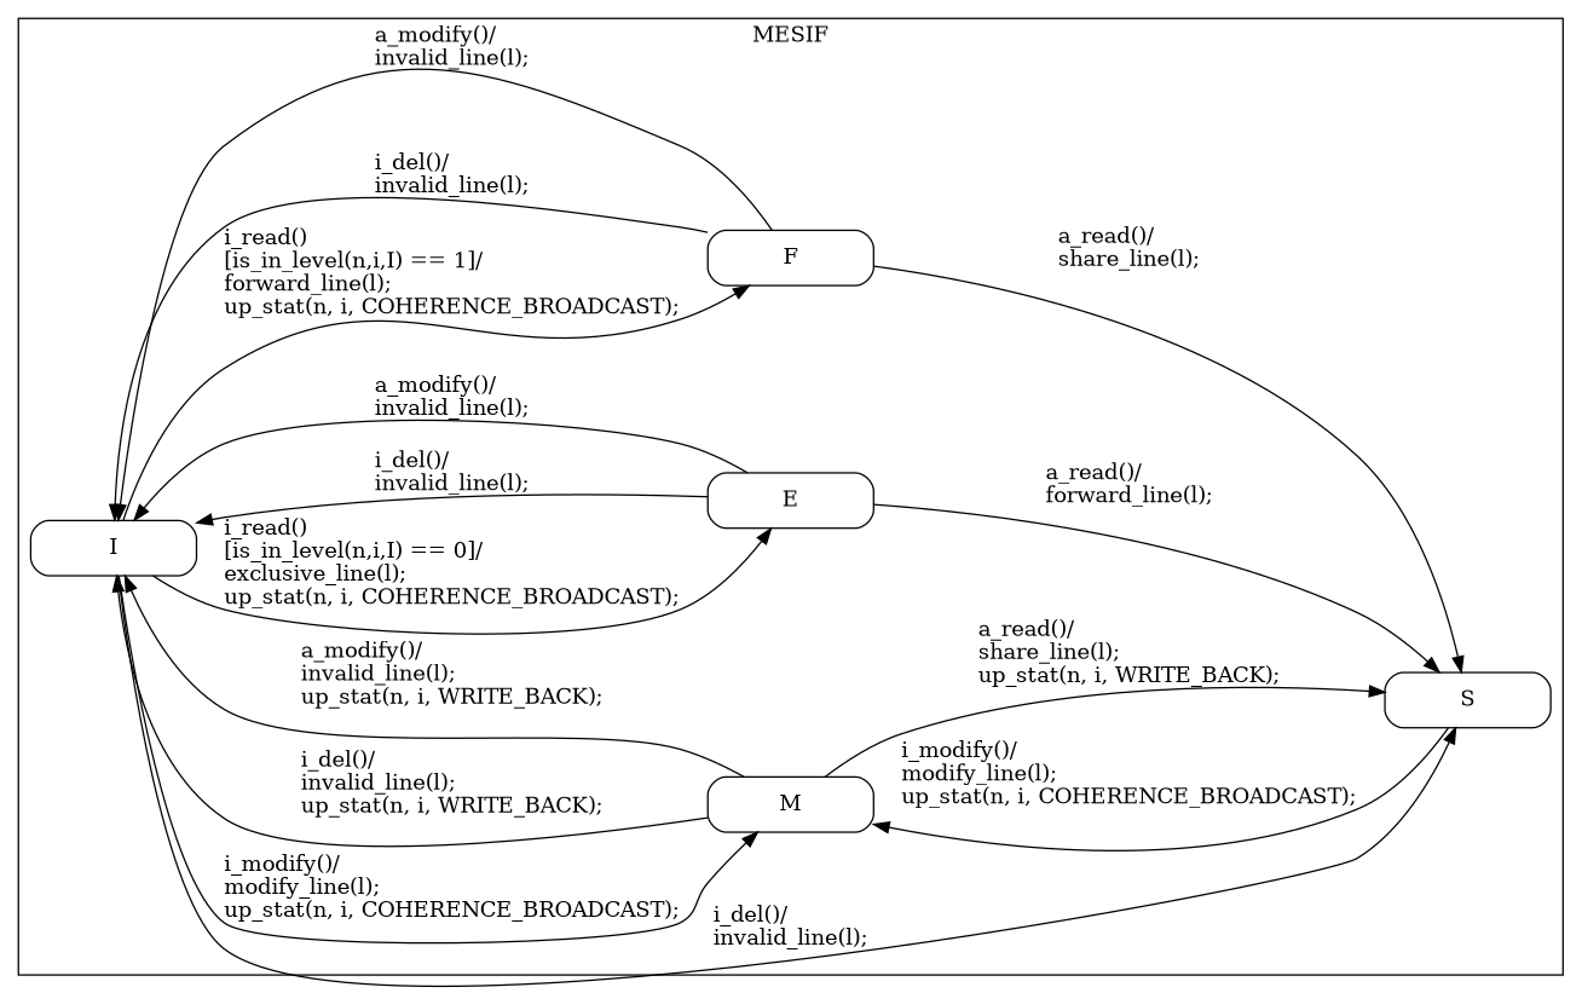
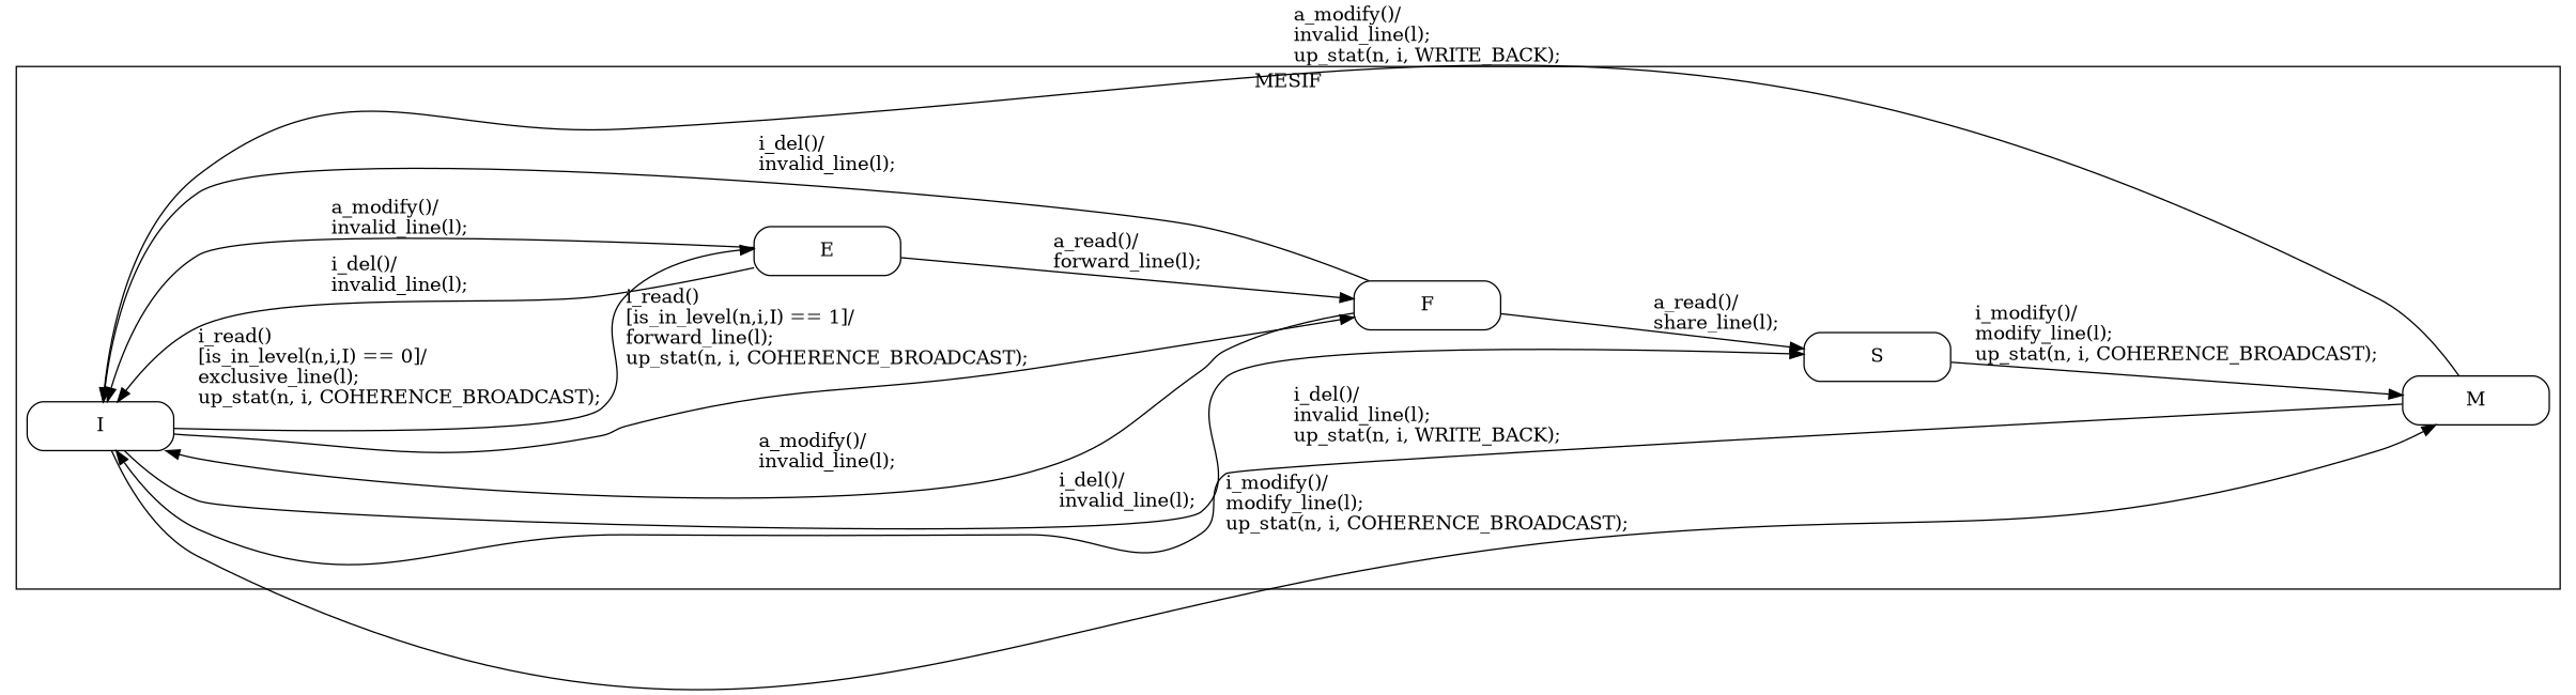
  digraph {
    rankdir=LR
    node [shape=Mrecord]
    n1 [label="{I}" width=1.5]
    n2 [label="{M}" width=1.5]
    n3 [label="{E}" width=1.5]
    n4 [label="{F}" width=1.5]
    n5 [label="{S}" width=1.5]
    subgraph cluster_1 {
      label=MESIF
      n1
      n2
      n3
      n4
      n5
    }
    n1 -> n2 [label="i_modify()/\lmodify_line(l);\lup_stat(n, i, COHERENCE_BROADCAST);\l"]
    n1 -> n3 [label="i_read()\l\[is_in_level(n,i,I) == 0\]/\lexclusive_line(l);\lup_stat(n, i, COHERENCE_BROADCAST);\l"]
    n1 -> n4 [label="i_read()\l\[is_in_level(n,i,I) == 1\]/\lforward_line(l);\lup_stat(n, i, COHERENCE_BROADCAST);\l"]
    n1 -> n5 [label="i_del()/\linvalid_line(l);\l"]
    n2 -> n1 [label="i_del()/\linvalid_line(l);\lup_stat(n, i, WRITE_BACK);\l"]
    n2 -> n1 [label="a_modify()/\linvalid_line(l);\lup_stat(n, i, WRITE_BACK);\l"]
-   n2 -> n5 [label="a_read()/\lshare_line(l);\lup_stat(n, i, WRITE_BACK);\l"]
    n3 -> n1 [label="i_del()/\linvalid_line(l);\l"]
    n3 -> n1 [label="a_modify()/\linvalid_line(l);\l"]
-   n3 -> n5 [label="a_read()/\lforward_line(l);\l"]
+   n3 -> n4 [label="a_read()/\lforward_line(l);\l"]
    n4 -> n1 [label="i_del()/\linvalid_line(l);\l"]
    n4 -> n1 [label="a_modify()/\linvalid_line(l);\l"]
    n4 -> n5 [label="a_read()/\lshare_line(l);\l"]
    n5 -> n2 [label="i_modify()/\lmodify_line(l);\lup_stat(n, i, COHERENCE_BROADCAST);\l"]
  }
